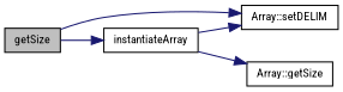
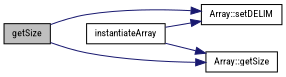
  digraph {
    fontname="Roboto Condensed"
    rankdir=LR
    node [color=black fillcolor=white fontname="Roboto Condensed" fontsize=10 shape=record style=filled]
    edge [color=midnightblue fontname="Roboto Condensed" fontsize=10 labelfontname=Helvetica labelfontsize=10 style=solid]
    n1 [fillcolor=grey75 fontcolor=black height=0.2 label=getSize width=0.4]
    n2 [height=0.2 label="Array::setDELIM" width=0.4]
    n3 [height=0.2 label=instantiateArray width=0.4]
    n4 [height=0.2 label="Array::getSize" width=0.4]
    n1 -> n2
-   n1 -> n3
+   n1 -> n4
    n3 -> n2
    n3 -> n4
  }
